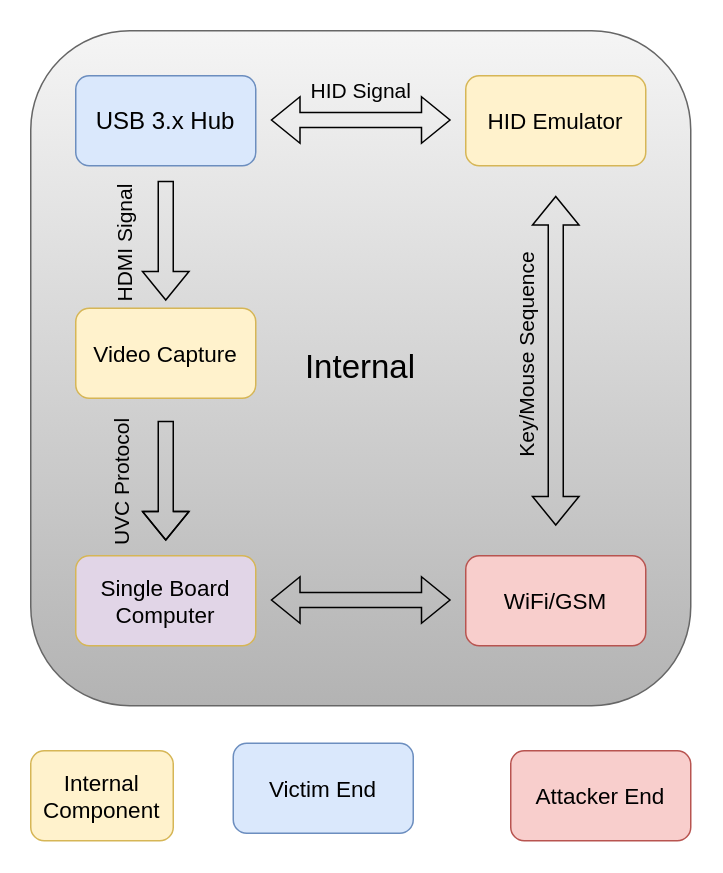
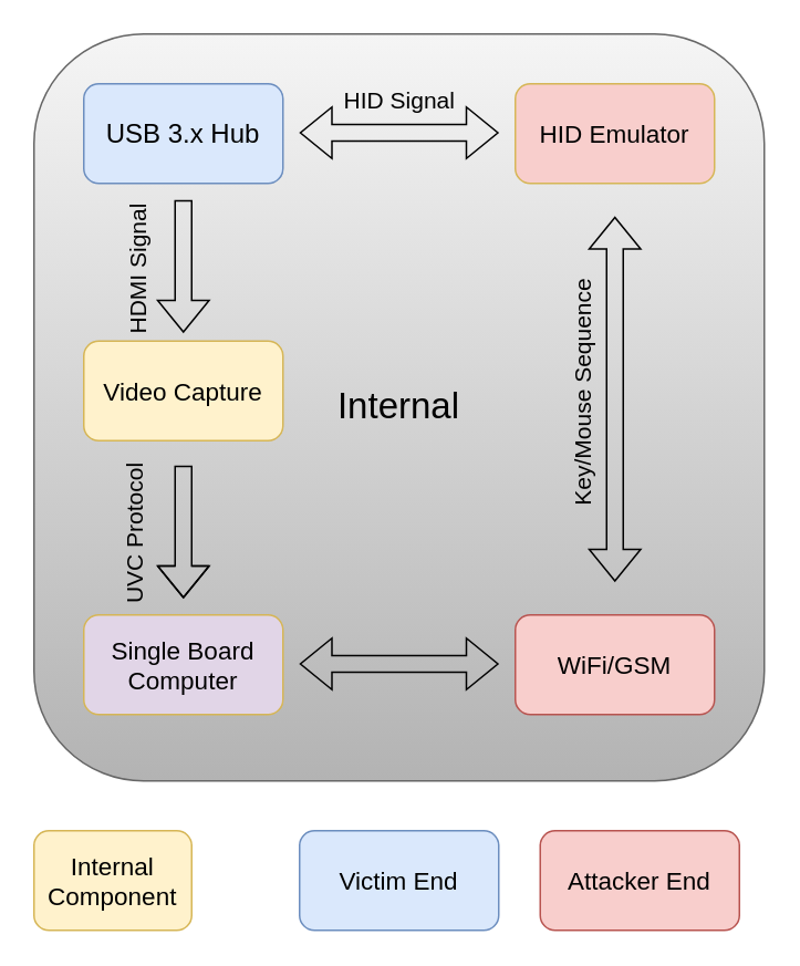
  <mxCell id="0" />
  <mxCell id="1" parent="0" />
  <mxCell id="2" value="&lt;font style=&quot;font-size: 22px&quot;&gt;Internal&lt;/font&gt;" style="rounded=1;whiteSpace=wrap;html=1;fillColor=#f5f5f5;strokeColor=#666666;gradientColor=#b3b3b3;" vertex="1" parent="1"><mxGeometry x="20" y="20" width="440" height="450" as="geometry" /></mxCell>
  <mxCell id="3" value="Key/Mouse Sequence" style="edgeStyle=orthogonalEdgeStyle;shape=flexArrow;rounded=0;orthogonalLoop=1;jettySize=auto;startArrow=block;labelBackgroundColor=none;verticalAlign=middle;horizontal=0;fontSize=14;" edge="1" parent="1"><mxGeometry x="0.048" y="20" relative="1" as="geometry"><mxPoint x="370" y="350" as="sourcePoint" /><mxPoint x="370" y="130" as="targetPoint" /><mxPoint as="offset" /></mxGeometry></mxCell>
  <mxCell id="4" value="WiFi/GSM" style="rounded=1;whiteSpace=wrap;html=1;fillColor=#f8cecc;strokeColor=#b85450;fontSize=15;" vertex="1" parent="1"><mxGeometry x="310" y="370" width="120" height="60" as="geometry" /></mxCell>
  <mxCell id="5" style="edgeStyle=orthogonalEdgeStyle;shape=flexArrow;rounded=0;orthogonalLoop=1;jettySize=auto;html=1;startArrow=block;" edge="1" parent="1"><mxGeometry relative="1" as="geometry"><mxPoint x="180" y="399.5" as="sourcePoint" /><mxPoint x="300" y="399.5" as="targetPoint" /></mxGeometry></mxCell>
  <mxCell id="6" value="Single Board Computer" style="rounded=1;whiteSpace=wrap;html=1;fillColor=#e1d5e7;strokeColor=#d6b656;fontSize=15;" vertex="1" parent="1"><mxGeometry x="50" y="370" width="120" height="60" as="geometry" /></mxCell>
  <mxCell id="7" value="UVC Protocol" style="edgeStyle=orthogonalEdgeStyle;shape=flexArrow;rounded=0;orthogonalLoop=1;jettySize=auto;startArrow=none;startFill=0;labelBackgroundColor=none;horizontal=0;fontSize=14;" edge="1" parent="1"><mxGeometry y="-30" relative="1" as="geometry"><mxPoint x="110" y="280" as="sourcePoint" /><mxPoint x="110" y="360" as="targetPoint" /><Array as="points"><mxPoint x="109.5" y="320" /><mxPoint x="109.5" y="320" /></Array><mxPoint as="offset" /></mxGeometry></mxCell>
  <mxCell id="8" value="Video Capture" style="rounded=1;whiteSpace=wrap;html=1;fillColor=#fff2cc;strokeColor=#d6b656;fontSize=15;" vertex="1" parent="1"><mxGeometry x="50" y="205" width="120" height="60" as="geometry" /></mxCell>
  <mxCell id="9" value="HID Signal" style="edgeStyle=orthogonalEdgeStyle;rounded=0;orthogonalLoop=1;jettySize=auto;html=1;shape=flexArrow;startArrow=block;labelBackgroundColor=none;fontSize=14;" edge="1" parent="1"><mxGeometry y="20" relative="1" as="geometry"><mxPoint x="180" y="79.5" as="sourcePoint" /><mxPoint x="300" y="79.5" as="targetPoint" /><mxPoint as="offset" /></mxGeometry></mxCell>
  <mxCell id="10" value="HDMI Signal" style="edgeStyle=orthogonalEdgeStyle;shape=flexArrow;rounded=0;orthogonalLoop=1;jettySize=auto;startArrow=none;startFill=0;labelBackgroundColor=none;align=left;horizontal=0;fontSize=14;" edge="1" parent="1"><mxGeometry x="1" y="-30" relative="1" as="geometry"><mxPoint x="110" y="120" as="sourcePoint" /><mxPoint x="110" y="200" as="targetPoint" /><mxPoint as="offset" /></mxGeometry></mxCell>
  <mxCell id="11" value="USB 3.x Hub" style="rounded=1;whiteSpace=wrap;html=1;labelBackgroundColor=none;fillColor=#dae8fc;strokeColor=#6c8ebf;fontSize=16;" vertex="1" parent="1"><mxGeometry x="50" y="50" width="120" height="60" as="geometry" /></mxCell>
- <mxCell id="12" value="HID Emulator" style="rounded=1;whiteSpace=wrap;html=1;fillColor=#fff2cc;strokeColor=#d6b656;fontSize=15;" vertex="1" parent="1"><mxGeometry x="310" y="50" width="120" height="60" as="geometry" /></mxCell>
+ <mxCell id="12" value="HID Emulator" style="rounded=1;whiteSpace=wrap;html=1;fillColor=#f8cecc;strokeColor=#d6b656;fontSize=15;" vertex="1" parent="1"><mxGeometry x="310" y="50" width="120" height="60" as="geometry" /></mxCell>
  <mxCell id="13" value="Internal Component" style="rounded=1;whiteSpace=wrap;html=1;labelBackgroundColor=none;fillColor=#fff2cc;strokeColor=#d6b656;fontSize=15;" vertex="1" parent="1"><mxGeometry x="20" y="500" width="95" height="60" as="geometry" /></mxCell>
- <mxCell id="14" value="Victim End" style="rounded=1;whiteSpace=wrap;html=1;labelBackgroundColor=none;fillColor=#dae8fc;strokeColor=#6c8ebf;fontSize=15;" vertex="1" parent="1"><mxGeometry x="155" y="495" width="120" height="60" as="geometry" /></mxCell>
- <mxCell id="15" value="&lt;font color=&quot;#000000&quot; style=&quot;font-size: 15px;&quot;&gt;Attacker End&lt;/font&gt;" style="rounded=1;whiteSpace=wrap;html=1;labelBackgroundColor=none;fillColor=#f8cecc;strokeColor=#b85450;fontSize=15;" vertex="1" parent="1"><mxGeometry x="340" y="500" width="120" height="60" as="geometry" /></mxCell>
+ <mxCell id="14" value="Victim End" style="rounded=1;whiteSpace=wrap;html=1;labelBackgroundColor=none;fillColor=#dae8fc;strokeColor=#6c8ebf;fontSize=15;" vertex="1" parent="1"><mxGeometry x="180" y="500" width="120" height="60" as="geometry" /></mxCell>
+ <mxCell id="15" value="&lt;font color=&quot;#000000&quot; style=&quot;font-size: 15px;&quot;&gt;Attacker End&lt;/font&gt;" style="rounded=1;whiteSpace=wrap;html=1;labelBackgroundColor=none;fillColor=#f8cecc;strokeColor=#b85450;fontSize=15;" vertex="1" parent="1"><mxGeometry x="325" y="500" width="120" height="60" as="geometry" /></mxCell>
